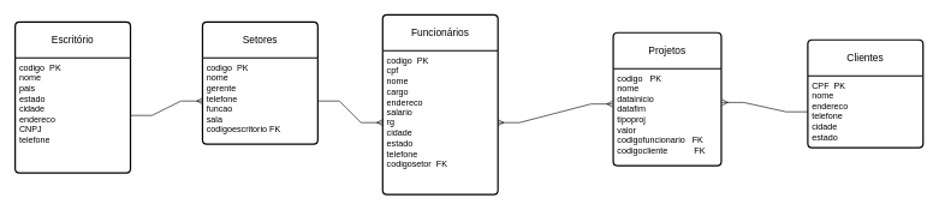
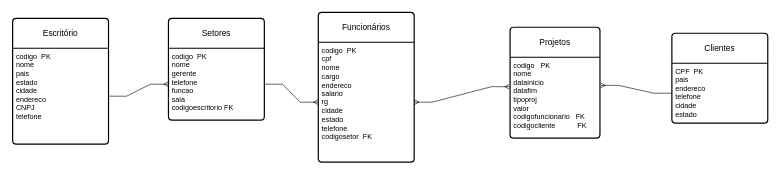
  <mxCell id="0" />
  <mxCell id="1" parent="0" />
  <mxCell id="2" value="Escritório" style="swimlane;childLayout=stackLayout;horizontal=1;startSize=50;horizontalStack=0;rounded=1;fontSize=14;fontStyle=0;strokeWidth=2;resizeParent=0;resizeLast=1;shadow=0;dashed=0;align=center;arcSize=4;whiteSpace=wrap;html=1;" vertex="1" parent="1"><mxGeometry x="20" y="30" width="160" height="210" as="geometry" /></mxCell>
  <mxCell id="3" value="codigo&amp;nbsp; PK&lt;div&gt;nome&lt;/div&gt;&lt;div&gt;pais&lt;/div&gt;&lt;div&gt;estado&lt;/div&gt;&lt;div&gt;cidade&lt;/div&gt;&lt;div&gt;endereco&lt;/div&gt;&lt;div&gt;CNPJ&lt;/div&gt;&lt;div&gt;telefone&lt;/div&gt;&lt;div&gt;&lt;br&gt;&lt;/div&gt;" style="align=left;strokeColor=none;fillColor=none;spacingLeft=4;fontSize=12;verticalAlign=top;resizable=0;rotatable=0;part=1;html=1;" vertex="1" parent="2"><mxGeometry y="50" width="160" height="160" as="geometry" /></mxCell>
  <mxCell id="4" value="Funcionários" style="swimlane;childLayout=stackLayout;horizontal=1;startSize=50;horizontalStack=0;rounded=1;fontSize=14;fontStyle=0;strokeWidth=2;resizeParent=0;resizeLast=1;shadow=0;dashed=0;align=center;arcSize=4;whiteSpace=wrap;html=1;" vertex="1" parent="1"><mxGeometry x="530" y="20" width="160" height="250" as="geometry" /></mxCell>
  <mxCell id="5" value="codigo&amp;nbsp; PK&lt;div&gt;cpf&lt;br&gt;&lt;div&gt;nome&lt;/div&gt;&lt;div&gt;cargo&lt;/div&gt;&lt;div&gt;endereco&lt;/div&gt;&lt;div&gt;salario&lt;/div&gt;&lt;div&gt;rg&lt;/div&gt;&lt;div&gt;cidade&lt;/div&gt;&lt;div&gt;estado&lt;/div&gt;&lt;div&gt;telefone&lt;/div&gt;&lt;div&gt;codigosetor&amp;nbsp; FK&lt;/div&gt;&lt;div&gt;&lt;br&gt;&lt;/div&gt;&lt;div&gt;&lt;br&gt;&lt;/div&gt;&lt;/div&gt;" style="align=left;strokeColor=none;fillColor=none;spacingLeft=4;fontSize=12;verticalAlign=top;resizable=0;rotatable=0;part=1;html=1;" vertex="1" parent="4"><mxGeometry y="50" width="160" height="200" as="geometry" /></mxCell>
  <mxCell id="6" value="Setores" style="swimlane;childLayout=stackLayout;horizontal=1;startSize=50;horizontalStack=0;rounded=1;fontSize=14;fontStyle=0;strokeWidth=2;resizeParent=0;resizeLast=1;shadow=0;dashed=0;align=center;arcSize=4;whiteSpace=wrap;html=1;" vertex="1" parent="1"><mxGeometry x="280" y="30" width="160" height="170" as="geometry" /></mxCell>
  <mxCell id="7" value="codigo&amp;nbsp; PK&lt;div&gt;nome&lt;/div&gt;&lt;div&gt;gerente&lt;/div&gt;&lt;div&gt;telefone&lt;/div&gt;&lt;div&gt;funcao&lt;/div&gt;&lt;div&gt;sala&lt;/div&gt;&lt;div&gt;&lt;span style=&quot;background-color: initial;&quot;&gt;codigoescritorio FK&lt;/span&gt;&lt;/div&gt;&lt;div&gt;&lt;span style=&quot;background-color: initial;&quot;&gt;&amp;nbsp;&lt;/span&gt;&lt;br&gt;&lt;/div&gt;" style="align=left;strokeColor=none;fillColor=none;spacingLeft=4;fontSize=12;verticalAlign=top;resizable=0;rotatable=0;part=1;html=1;" vertex="1" parent="6"><mxGeometry y="50" width="160" height="120" as="geometry" /></mxCell>
  <mxCell id="8" value="Clientes" style="swimlane;childLayout=stackLayout;horizontal=1;startSize=50;horizontalStack=0;rounded=1;fontSize=14;fontStyle=0;strokeWidth=2;resizeParent=0;resizeLast=1;shadow=0;dashed=0;align=center;arcSize=4;whiteSpace=wrap;html=1;" vertex="1" parent="1"><mxGeometry x="1120" y="55" width="160" height="150" as="geometry" /></mxCell>
- <mxCell id="9" value="CPF&amp;nbsp; PK&lt;div&gt;nome&amp;nbsp;&lt;/div&gt;&lt;div&gt;endereco&lt;/div&gt;&lt;div&gt;telefone&lt;/div&gt;&lt;div&gt;cidade&lt;/div&gt;&lt;div&gt;estado&lt;/div&gt;" style="align=left;strokeColor=none;fillColor=none;spacingLeft=4;fontSize=12;verticalAlign=top;resizable=0;rotatable=0;part=1;html=1;" vertex="1" parent="8"><mxGeometry y="50" width="160" height="100" as="geometry" /></mxCell>
+ <mxCell id="9" value="CPF&amp;nbsp; PK&lt;div&gt;pais&amp;nbsp;&lt;/div&gt;&lt;div&gt;endereco&lt;/div&gt;&lt;div&gt;telefone&lt;/div&gt;&lt;div&gt;cidade&lt;/div&gt;&lt;div&gt;estado&lt;/div&gt;" style="align=left;strokeColor=none;fillColor=none;spacingLeft=4;fontSize=12;verticalAlign=top;resizable=0;rotatable=0;part=1;html=1;" vertex="1" parent="8"><mxGeometry y="50" width="160" height="100" as="geometry" /></mxCell>
  <mxCell id="10" value="Projetos" style="swimlane;childLayout=stackLayout;horizontal=1;startSize=50;horizontalStack=0;rounded=1;fontSize=14;fontStyle=0;strokeWidth=2;resizeParent=0;resizeLast=1;shadow=0;dashed=0;align=center;arcSize=4;whiteSpace=wrap;html=1;" vertex="1" parent="1"><mxGeometry x="850" y="45" width="150" height="185" as="geometry" /></mxCell>
  <mxCell id="11" value="codigo&amp;nbsp; &amp;nbsp;PK&lt;div&gt;nome&lt;/div&gt;&lt;div&gt;datainicio&lt;/div&gt;&lt;div&gt;datafim&lt;/div&gt;&lt;div&gt;tipoproj&lt;/div&gt;&lt;div&gt;valor&lt;/div&gt;&lt;div&gt;codigofuncionario&amp;nbsp; &amp;nbsp;FK&lt;/div&gt;&lt;div&gt;codigocliente&amp;nbsp; &amp;nbsp; &amp;nbsp; &amp;nbsp; &amp;nbsp; &amp;nbsp;FK&lt;/div&gt;" style="align=left;strokeColor=none;fillColor=none;spacingLeft=4;fontSize=12;verticalAlign=top;resizable=0;rotatable=0;part=1;html=1;" vertex="1" parent="10"><mxGeometry y="50" width="150" height="135" as="geometry" /></mxCell>
  <mxCell id="12" value="" style="edgeStyle=entityRelationEdgeStyle;fontSize=12;html=1;endArrow=ERmany;rounded=0;exitX=1;exitY=0.5;exitDx=0;exitDy=0;" edge="1" parent="1" source="3" target="7"><mxGeometry width="100" height="100" relative="1" as="geometry"><mxPoint x="280" y="200" as="sourcePoint" /><mxPoint x="380" y="100" as="targetPoint" /></mxGeometry></mxCell>
  <mxCell id="13" value="" style="edgeStyle=entityRelationEdgeStyle;fontSize=12;html=1;endArrow=ERmany;rounded=0;" edge="1" parent="1" source="7" target="5"><mxGeometry width="100" height="100" relative="1" as="geometry"><mxPoint x="280" y="200" as="sourcePoint" /><mxPoint x="380" y="100" as="targetPoint" /></mxGeometry></mxCell>
  <mxCell id="14" value="" style="edgeStyle=entityRelationEdgeStyle;fontSize=12;html=1;endArrow=ERmany;startArrow=ERmany;rounded=0;entryX=-0.006;entryY=0.364;entryDx=0;entryDy=0;entryPerimeter=0;" edge="1" parent="1" source="5" target="11"><mxGeometry width="100" height="100" relative="1" as="geometry"><mxPoint x="900" y="200" as="sourcePoint" /><mxPoint x="1000" y="100" as="targetPoint" /></mxGeometry></mxCell>
  <mxCell id="15" value="" style="edgeStyle=entityRelationEdgeStyle;fontSize=12;html=1;endArrow=ERmany;rounded=0;entryX=1.007;entryY=0.348;entryDx=0;entryDy=0;entryPerimeter=0;" edge="1" parent="1" source="9" target="11"><mxGeometry width="100" height="100" relative="1" as="geometry"><mxPoint x="1070" y="150" as="sourcePoint" /><mxPoint x="900" y="100" as="targetPoint" /></mxGeometry></mxCell>
